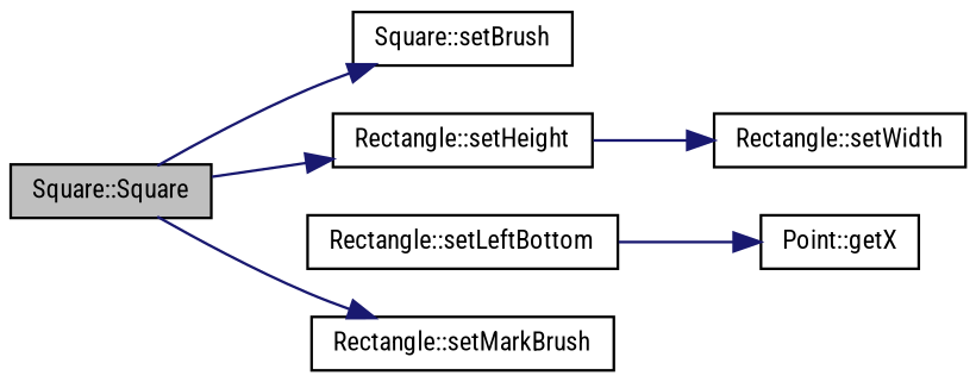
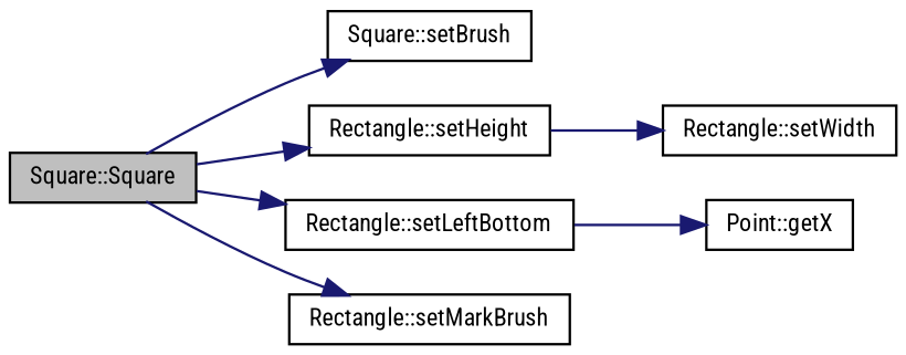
  digraph {
    fontname="Roboto Condensed"
    rankdir=LR
    node [color=black fontname="Roboto Condensed" fontsize=10 shape=record]
    edge [color=midnightblue fontname="Roboto Condensed" fontsize=10 labelfontname=Helvetica labelfontsize=10 style=solid]
    n1 [fillcolor=grey75 fontcolor=black height=0.2 label="Square::Square" style=filled width=0.4]
    n2 [height=0.2 label="Square::setBrush" width=0.4]
    n3 [height=0.2 label="Rectangle::setHeight" width=0.4]
    n4 [height=0.2 label="Rectangle::setLeftBottom" width=0.4]
    n5 [height=0.2 label="Rectangle::setMarkBrush" width=0.4]
    n6 [height=0.2 label="Rectangle::setWidth" width=0.4]
    n7 [height=0.2 label="Point::getX" width=0.4]
    n1 -> n2
    n1 -> n3
+   n1 -> n4
    n1 -> n5
    n3 -> n6
    n4 -> n7
  }
